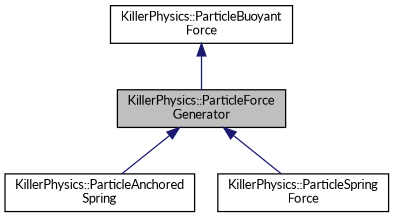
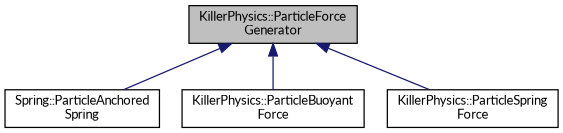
  digraph {
    fontname=Lato
    rankdir=TB
    node [color=black fillcolor=white fontname=Lato fontsize=10 shape=record style=filled]
    edge [color=midnightblue dir=back fontname=Lato fontsize=10 labelfontname=Helvetica labelfontsize=10 style=solid]
    n1 [fillcolor=grey75 fontcolor=black height=0.2 label="KillerPhysics::ParticleForce\lGenerator" width=0.4]
-   n2 [height=0.2 label="KillerPhysics::ParticleAnchored\lSpring" width=0.4]
+   n2 [height=0.2 label="Spring::ParticleAnchored\lSpring" width=0.4]
    n3 [height=0.2 label="KillerPhysics::ParticleBuoyant\lForce" width=0.4]
    n4 [height=0.2 label="KillerPhysics::ParticleSpring\lForce" width=0.4]
    n1 -> n2
-   n3 -> n1
+   n1 -> n3
    n1 -> n4
  }
